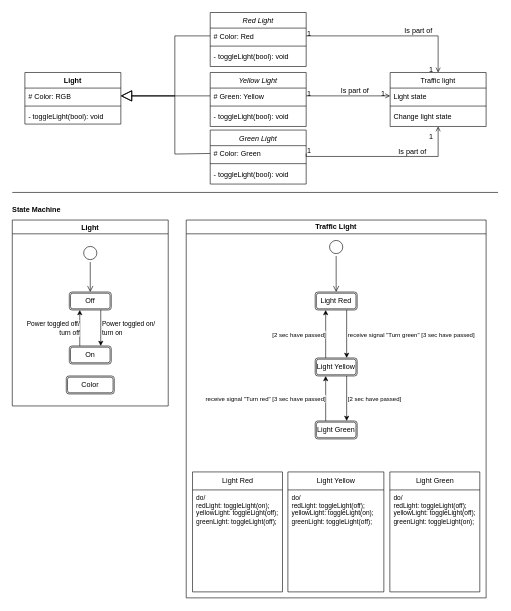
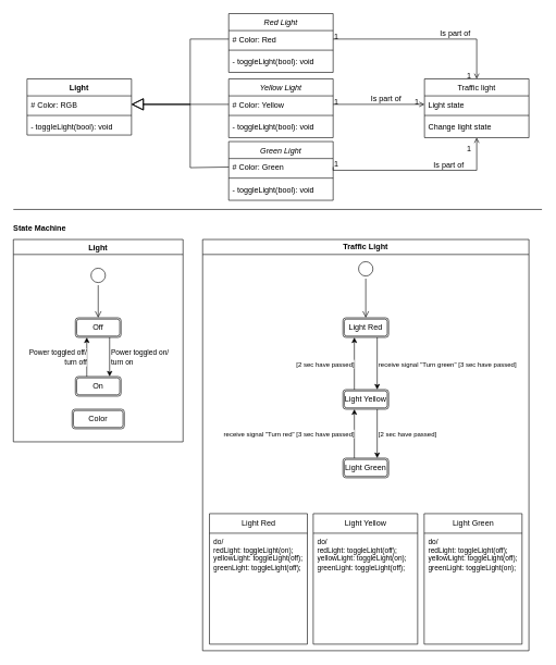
  <mxCell id="0" />
  <mxCell id="1" parent="0" />
  <mxCell id="2" value="Red Light" style="swimlane;fontStyle=2;align=center;verticalAlign=top;childLayout=stackLayout;horizontal=1;startSize=26;horizontalStack=0;resizeParent=1;resizeLast=0;collapsible=1;marginBottom=0;rounded=0;shadow=0;strokeWidth=1;" parent="1" vertex="1"><mxGeometry x="350" y="20" width="160" height="90" as="geometry"><mxRectangle x="230" y="140" width="160" height="26" as="alternateBounds" /></mxGeometry></mxCell>
  <mxCell id="3" value="# Color: Red" style="text;align=left;verticalAlign=top;spacingLeft=4;spacingRight=4;overflow=hidden;rotatable=0;points=[[0,0.5],[1,0.5]];portConstraint=eastwest;" parent="2" vertex="1"><mxGeometry y="26" width="160" height="26" as="geometry" /></mxCell>
  <mxCell id="4" value="" style="line;html=1;strokeWidth=1;align=left;verticalAlign=middle;spacingTop=-1;spacingLeft=3;spacingRight=3;rotatable=0;labelPosition=right;points=[];portConstraint=eastwest;" parent="2" vertex="1"><mxGeometry y="52" width="160" height="8" as="geometry" /></mxCell>
  <mxCell id="5" value="- toggleLight(bool): void" style="text;align=left;verticalAlign=top;spacingLeft=4;spacingRight=4;overflow=hidden;rotatable=0;points=[[0,0.5],[1,0.5]];portConstraint=eastwest;" parent="2" vertex="1"><mxGeometry y="60" width="160" height="26" as="geometry" /></mxCell>
  <mxCell id="6" value="Traffic light" style="swimlane;fontStyle=0;align=center;verticalAlign=top;childLayout=stackLayout;horizontal=1;startSize=26;horizontalStack=0;resizeParent=1;resizeLast=0;collapsible=1;marginBottom=0;rounded=0;shadow=0;strokeWidth=1;" parent="1" vertex="1"><mxGeometry x="650" y="120" width="160" height="90" as="geometry"><mxRectangle x="550" y="140" width="160" height="26" as="alternateBounds" /></mxGeometry></mxCell>
  <mxCell id="7" value="Light state" style="text;align=left;verticalAlign=top;spacingLeft=4;spacingRight=4;overflow=hidden;rotatable=0;points=[[0,0.5],[1,0.5]];portConstraint=eastwest;" parent="6" vertex="1"><mxGeometry y="26" width="160" height="26" as="geometry" /></mxCell>
  <mxCell id="8" value="" style="line;html=1;strokeWidth=1;align=left;verticalAlign=middle;spacingTop=-1;spacingLeft=3;spacingRight=3;rotatable=0;labelPosition=right;points=[];portConstraint=eastwest;" parent="6" vertex="1"><mxGeometry y="52" width="160" height="8" as="geometry" /></mxCell>
  <mxCell id="9" value="Change light state" style="text;align=left;verticalAlign=top;spacingLeft=4;spacingRight=4;overflow=hidden;rotatable=0;points=[[0,0.5],[1,0.5]];portConstraint=eastwest;" parent="6" vertex="1"><mxGeometry y="60" width="160" height="26" as="geometry" /></mxCell>
  <mxCell id="10" value="" style="endArrow=open;shadow=0;strokeWidth=1;rounded=0;curved=0;endFill=1;edgeStyle=elbowEdgeStyle;elbow=vertical;exitX=1;exitY=0.5;exitDx=0;exitDy=0;" parent="1" source="3" target="6" edge="1"><mxGeometry x="0.5" y="41" relative="1" as="geometry"><mxPoint x="720" y="202" as="sourcePoint" /><mxPoint x="880" y="202" as="targetPoint" /><mxPoint x="-40" y="32" as="offset" /><Array as="points"><mxPoint x="730" y="59" /></Array></mxGeometry></mxCell>
  <mxCell id="11" value="1" style="resizable=0;align=left;verticalAlign=bottom;labelBackgroundColor=none;fontSize=12;" parent="10" connectable="0" vertex="1"><mxGeometry x="-1" relative="1" as="geometry"><mxPoint y="4" as="offset" /></mxGeometry></mxCell>
  <mxCell id="12" value="1" style="resizable=0;align=right;verticalAlign=bottom;labelBackgroundColor=none;fontSize=12;" parent="10" connectable="0" vertex="1"><mxGeometry x="1" relative="1" as="geometry"><mxPoint x="-7" y="4" as="offset" /></mxGeometry></mxCell>
  <mxCell id="13" value="Is part of" style="text;html=1;resizable=0;points=[];;align=center;verticalAlign=middle;labelBackgroundColor=none;rounded=0;shadow=0;strokeWidth=1;fontSize=12;" parent="10" vertex="1" connectable="0"><mxGeometry x="0.5" y="49" relative="1" as="geometry"><mxPoint x="-25" y="40" as="offset" /></mxGeometry></mxCell>
  <mxCell id="14" value="" style="line;strokeWidth=1;fillColor=none;align=left;verticalAlign=middle;spacingTop=-1;spacingLeft=3;spacingRight=3;rotatable=0;labelPosition=right;points=[];portConstraint=eastwest;strokeColor=inherit;" vertex="1" parent="1"><mxGeometry x="20" y="316" width="810" height="8" as="geometry" /></mxCell>
  <mxCell id="15" value="State Machine" style="text;align=center;fontStyle=1;verticalAlign=middle;spacingLeft=3;spacingRight=3;strokeColor=none;rotatable=0;points=[[0,0.5],[1,0.5]];portConstraint=eastwest;html=1;" vertex="1" parent="1"><mxGeometry x="20" y="336" width="80" height="26" as="geometry" /></mxCell>
  <mxCell id="16" value="Light" style="swimlane;" vertex="1" parent="1"><mxGeometry x="20" y="366" width="260" height="310" as="geometry" /></mxCell>
  <mxCell id="17" value="Off" style="shape=ext;double=1;rounded=1;whiteSpace=wrap;html=1;" vertex="1" parent="16"><mxGeometry x="95" y="120" width="70" height="30" as="geometry" /></mxCell>
  <mxCell id="18" value="On" style="shape=ext;double=1;rounded=1;whiteSpace=wrap;html=1;" vertex="1" parent="16"><mxGeometry x="95" y="210" width="70" height="30" as="geometry" /></mxCell>
  <mxCell id="19" value="" style="endArrow=classic;html=1;rounded=0;exitX=0.75;exitY=1;exitDx=0;exitDy=0;entryX=0.75;entryY=0;entryDx=0;entryDy=0;" edge="1" parent="16" source="17" target="18"><mxGeometry relative="1" as="geometry"><mxPoint x="180" y="140" as="sourcePoint" /><mxPoint x="180" y="210" as="targetPoint" /></mxGeometry></mxCell>
  <mxCell id="20" value="Power toggled on/&lt;div&gt;turn on&lt;/div&gt;" style="edgeLabel;resizable=0;html=1;;align=left;verticalAlign=middle;labelPosition=right;verticalLabelPosition=middle;" connectable="0" vertex="1" parent="19"><mxGeometry relative="1" as="geometry" /></mxCell>
  <mxCell id="21" value="" style="endArrow=classic;html=1;rounded=0;entryX=0.25;entryY=1;entryDx=0;entryDy=0;labelPosition=left;verticalLabelPosition=middle;align=right;verticalAlign=middle;exitX=0.25;exitY=0;exitDx=0;exitDy=0;" edge="1" parent="16" source="18" target="17"><mxGeometry relative="1" as="geometry"><mxPoint x="120" y="190" as="sourcePoint" /><mxPoint x="158" y="220" as="targetPoint" /></mxGeometry></mxCell>
  <mxCell id="22" value="Power toggled off/&lt;div&gt;turn off&lt;/div&gt;" style="edgeLabel;resizable=0;html=1;;align=right;verticalAlign=middle;labelPosition=left;verticalLabelPosition=middle;" connectable="0" vertex="1" parent="21"><mxGeometry relative="1" as="geometry" /></mxCell>
  <mxCell id="23" value="Color" style="shape=ext;double=1;rounded=1;whiteSpace=wrap;html=1;" vertex="1" parent="16"><mxGeometry x="90" y="260" width="80" height="30" as="geometry" /></mxCell>
  <mxCell id="24" value="" style="ellipse;html=1;shape=startState;" vertex="1" parent="16"><mxGeometry x="115" y="40" width="30" height="30" as="geometry" /></mxCell>
  <mxCell id="25" value="" style="edgeStyle=orthogonalEdgeStyle;html=1;verticalAlign=bottom;endArrow=open;endSize=8;rounded=0;entryX=0.5;entryY=0;entryDx=0;entryDy=0;" edge="1" source="24" parent="16" target="17"><mxGeometry relative="1" as="geometry"><mxPoint x="216" y="120" as="targetPoint" /><Array as="points"><mxPoint x="130" y="90" /><mxPoint x="130" y="90" /></Array></mxGeometry></mxCell>
  <mxCell id="26" value="Traffic Light" style="swimlane;whiteSpace=wrap;html=1;" vertex="1" parent="1"><mxGeometry x="310" y="366" width="500" height="630" as="geometry" /></mxCell>
  <mxCell id="27" value="Light Red" style="shape=ext;double=1;rounded=1;whiteSpace=wrap;html=1;" vertex="1" parent="26"><mxGeometry x="215" y="120" width="70" height="30" as="geometry" /></mxCell>
  <mxCell id="28" value="Light Green" style="shape=ext;double=1;rounded=1;whiteSpace=wrap;html=1;" vertex="1" parent="26"><mxGeometry x="215" y="335" width="70" height="30" as="geometry" /></mxCell>
  <mxCell id="29" value="Light Yellow" style="shape=ext;double=1;rounded=1;whiteSpace=wrap;html=1;" vertex="1" parent="26"><mxGeometry x="215" y="230" width="70" height="30" as="geometry" /></mxCell>
  <mxCell id="30" value="" style="ellipse;html=1;shape=startState;" vertex="1" parent="26"><mxGeometry x="235" y="30" width="30" height="30" as="geometry" /></mxCell>
  <mxCell id="31" value="" style="edgeStyle=orthogonalEdgeStyle;html=1;verticalAlign=bottom;endArrow=open;endSize=8;rounded=0;entryX=0.5;entryY=0;entryDx=0;entryDy=0;" edge="1" source="30" parent="26" target="27"><mxGeometry relative="1" as="geometry"><mxPoint x="250" y="120" as="targetPoint" /></mxGeometry></mxCell>
  <mxCell id="32" value="" style="endArrow=classic;html=1;rounded=0;exitX=0.75;exitY=1;exitDx=0;exitDy=0;entryX=0.75;entryY=0;entryDx=0;entryDy=0;fontSize=11;horizontal=1;" edge="1" parent="26" source="27" target="29"><mxGeometry relative="1" as="geometry"><mxPoint x="321" y="160" as="sourcePoint" /><mxPoint x="321" y="220" as="targetPoint" /></mxGeometry></mxCell>
  <mxCell id="33" value="&lt;font style=&quot;font-size: 10px;&quot;&gt;receive signal &quot;Turn green&quot; [3 sec have passed]&lt;/font&gt;" style="edgeLabel;resizable=0;html=1;;align=left;verticalAlign=middle;labelPosition=right;verticalLabelPosition=middle;" connectable="0" vertex="1" parent="32"><mxGeometry relative="1" as="geometry" /></mxCell>
  <mxCell id="34" value="" style="endArrow=classic;html=1;rounded=0;exitX=0.75;exitY=1;exitDx=0;exitDy=0;entryX=0.75;entryY=0;entryDx=0;entryDy=0;" edge="1" parent="26" source="29" target="28"><mxGeometry relative="1" as="geometry"><mxPoint x="321" y="270" as="sourcePoint" /><mxPoint x="321" y="330" as="targetPoint" /></mxGeometry></mxCell>
  <mxCell id="35" value="&lt;span style=&quot;font-size: 10px;&quot;&gt;[2 sec have passed]&lt;/span&gt;" style="edgeLabel;resizable=0;html=1;;align=left;verticalAlign=middle;labelPosition=right;verticalLabelPosition=middle;" connectable="0" vertex="1" parent="34"><mxGeometry relative="1" as="geometry" /></mxCell>
  <mxCell id="36" value="" style="endArrow=classic;html=1;rounded=0;entryX=0.25;entryY=1;entryDx=0;entryDy=0;labelPosition=left;verticalLabelPosition=middle;align=right;verticalAlign=middle;exitX=0.25;exitY=0;exitDx=0;exitDy=0;" edge="1" parent="26" source="29" target="27"><mxGeometry relative="1" as="geometry"><mxPoint x="191" y="220" as="sourcePoint" /><mxPoint x="191" y="160" as="targetPoint" /></mxGeometry></mxCell>
  <mxCell id="37" value="&lt;span style=&quot;font-size: 10px; text-align: left;&quot;&gt;[2 sec have passed]&lt;/span&gt;" style="edgeLabel;resizable=0;html=1;;align=right;verticalAlign=middle;labelPosition=left;verticalLabelPosition=middle;" connectable="0" vertex="1" parent="36"><mxGeometry relative="1" as="geometry" /></mxCell>
  <mxCell id="38" value="" style="endArrow=classic;html=1;rounded=0;entryX=0.25;entryY=1;entryDx=0;entryDy=0;labelPosition=left;verticalLabelPosition=middle;align=right;verticalAlign=middle;exitX=0.25;exitY=0;exitDx=0;exitDy=0;" edge="1" parent="26" source="28" target="29"><mxGeometry relative="1" as="geometry"><mxPoint x="181" y="330" as="sourcePoint" /><mxPoint x="181" y="270" as="targetPoint" /></mxGeometry></mxCell>
  <mxCell id="39" value="&lt;span style=&quot;font-size: 10px; text-align: left;&quot;&gt;receive signal &quot;Turn red&quot; [3 sec have passed]&lt;/span&gt;" style="edgeLabel;resizable=0;html=1;;align=right;verticalAlign=middle;labelPosition=left;verticalLabelPosition=middle;" connectable="0" vertex="1" parent="38"><mxGeometry relative="1" as="geometry" /></mxCell>
  <mxCell id="40" value="Light Green" style="swimlane;fontStyle=0;childLayout=stackLayout;horizontal=1;startSize=30;fillColor=none;horizontalStack=0;resizeParent=1;resizeParentMax=0;resizeLast=0;collapsible=1;marginBottom=0;whiteSpace=wrap;html=1;" vertex="1" parent="26"><mxGeometry x="339.5" y="420" width="150" height="200" as="geometry" /></mxCell>
  <mxCell id="41" value="&lt;div style=&quot;font-size: 11px;&quot;&gt;do/&lt;/div&gt;&lt;div style=&quot;font-size: 11px;&quot;&gt;redLight: toggleLight(off);&lt;/div&gt;&lt;div style=&quot;font-size: 11px;&quot;&gt;&lt;div&gt;&lt;span style=&quot;background-color: initial;&quot;&gt;yellow&lt;/span&gt;Light: toggleLight(off);&lt;/div&gt;&lt;div&gt;&lt;span style=&quot;background-color: initial;&quot;&gt;green&lt;/span&gt;Light: toggleLight(on);&lt;/div&gt;&lt;div&gt;&lt;br&gt;&lt;/div&gt;&lt;/div&gt;&lt;div style=&quot;font-size: 11px;&quot;&gt;&lt;br&gt;&lt;/div&gt;&lt;div style=&quot;font-size: 11px;&quot;&gt;&lt;br&gt;&lt;/div&gt;&lt;div style=&quot;font-size: 11px;&quot;&gt;&lt;br&gt;&lt;br&gt;&lt;/div&gt;" style="text;strokeColor=none;fillColor=none;align=left;verticalAlign=top;spacingLeft=4;spacingRight=4;overflow=hidden;rotatable=0;points=[[0,0.5],[1,0.5]];portConstraint=eastwest;whiteSpace=wrap;html=1;" vertex="1" parent="40"><mxGeometry y="30" width="150" height="170" as="geometry" /></mxCell>
  <mxCell id="42" value="Light Yellow" style="swimlane;fontStyle=0;childLayout=stackLayout;horizontal=1;startSize=30;fillColor=none;horizontalStack=0;resizeParent=1;resizeParentMax=0;resizeLast=0;collapsible=1;marginBottom=0;whiteSpace=wrap;html=1;" vertex="1" parent="26"><mxGeometry x="169.5" y="420" width="160" height="200" as="geometry" /></mxCell>
  <mxCell id="43" value="&lt;div style=&quot;font-size: 11px;&quot;&gt;do/&lt;/div&gt;&lt;div style=&quot;font-size: 11px;&quot;&gt;redLight: toggleLight(off);&lt;/div&gt;&lt;div style=&quot;font-size: 11px;&quot;&gt;&lt;div&gt;&lt;span style=&quot;background-color: initial;&quot;&gt;yellow&lt;/span&gt;Light: toggleLight(on);&lt;/div&gt;&lt;div&gt;&lt;span style=&quot;background-color: initial;&quot;&gt;green&lt;/span&gt;Light: toggleLight(off);&lt;/div&gt;&lt;div&gt;&lt;br&gt;&lt;/div&gt;&lt;/div&gt;&lt;div style=&quot;font-size: 11px;&quot;&gt;&lt;br&gt;&lt;/div&gt;&lt;div style=&quot;font-size: 11px;&quot;&gt;&lt;br&gt;&lt;/div&gt;&lt;div style=&quot;font-size: 11px;&quot;&gt;&lt;br&gt;&lt;br&gt;&lt;/div&gt;" style="text;strokeColor=none;fillColor=none;align=left;verticalAlign=top;spacingLeft=4;spacingRight=4;overflow=hidden;rotatable=0;points=[[0,0.5],[1,0.5]];portConstraint=eastwest;whiteSpace=wrap;html=1;" vertex="1" parent="42"><mxGeometry y="30" width="160" height="170" as="geometry" /></mxCell>
  <mxCell id="44" value="Light Red" style="swimlane;fontStyle=0;childLayout=stackLayout;horizontal=1;startSize=30;fillColor=none;horizontalStack=0;resizeParent=1;resizeParentMax=0;resizeLast=0;collapsible=1;marginBottom=0;whiteSpace=wrap;html=1;" vertex="1" parent="26"><mxGeometry x="10.5" y="420" width="150" height="200" as="geometry" /></mxCell>
  <mxCell id="45" value="&lt;div style=&quot;font-size: 11px;&quot;&gt;&lt;font style=&quot;font-size: 11px;&quot;&gt;do/&lt;/font&gt;&lt;/div&gt;&lt;div style=&quot;font-size: 11px;&quot;&gt;&lt;font style=&quot;font-size: 11px;&quot;&gt;redLight: toggleLight(on);&lt;/font&gt;&lt;/div&gt;&lt;div style=&quot;font-size: 11px;&quot;&gt;&lt;font style=&quot;font-size: 11px;&quot;&gt;&lt;div&gt;yellowLight: toggleLight(off);&lt;/div&gt;&lt;div&gt;&lt;div&gt;greenLight: toggleLight(off);&lt;/div&gt;&lt;/div&gt;&lt;div&gt;&lt;br&gt;&lt;/div&gt;&lt;/font&gt;&lt;/div&gt;&lt;div style=&quot;font-size: 11px;&quot;&gt;&lt;font style=&quot;font-size: 11px;&quot;&gt;&lt;br&gt;&lt;/font&gt;&lt;/div&gt;&lt;div style=&quot;font-size: 11px;&quot;&gt;&lt;font style=&quot;font-size: 11px;&quot;&gt;&lt;br&gt;&lt;/font&gt;&lt;/div&gt;&lt;div style=&quot;font-size: 11px;&quot;&gt;&lt;br&gt;&lt;/div&gt;" style="text;strokeColor=none;fillColor=none;align=left;verticalAlign=top;spacingLeft=4;spacingRight=4;overflow=hidden;rotatable=0;points=[[0,0.5],[1,0.5]];portConstraint=eastwest;whiteSpace=wrap;html=1;" vertex="1" parent="44"><mxGeometry y="30" width="150" height="170" as="geometry" /></mxCell>
  <mxCell id="46" value="Yellow Light" style="swimlane;fontStyle=2;align=center;verticalAlign=top;childLayout=stackLayout;horizontal=1;startSize=26;horizontalStack=0;resizeParent=1;resizeLast=0;collapsible=1;marginBottom=0;rounded=0;shadow=0;strokeWidth=1;" vertex="1" parent="1"><mxGeometry x="350" y="120" width="160" height="90" as="geometry"><mxRectangle x="230" y="140" width="160" height="26" as="alternateBounds" /></mxGeometry></mxCell>
- <mxCell id="47" value="# Green: Yellow" style="text;align=left;verticalAlign=top;spacingLeft=4;spacingRight=4;overflow=hidden;rotatable=0;points=[[0,0.5],[1,0.5]];portConstraint=eastwest;" vertex="1" parent="46"><mxGeometry y="26" width="160" height="26" as="geometry" /></mxCell>
+ <mxCell id="47" value="# Color: Yellow" style="text;align=left;verticalAlign=top;spacingLeft=4;spacingRight=4;overflow=hidden;rotatable=0;points=[[0,0.5],[1,0.5]];portConstraint=eastwest;" vertex="1" parent="46"><mxGeometry y="26" width="160" height="26" as="geometry" /></mxCell>
  <mxCell id="48" value="" style="line;html=1;strokeWidth=1;align=left;verticalAlign=middle;spacingTop=-1;spacingLeft=3;spacingRight=3;rotatable=0;labelPosition=right;points=[];portConstraint=eastwest;" vertex="1" parent="46"><mxGeometry y="52" width="160" height="8" as="geometry" /></mxCell>
  <mxCell id="49" value="- toggleLight(bool): void" style="text;align=left;verticalAlign=top;spacingLeft=4;spacingRight=4;overflow=hidden;rotatable=0;points=[[0,0.5],[1,0.5]];portConstraint=eastwest;" vertex="1" parent="46"><mxGeometry y="60" width="160" height="26" as="geometry" /></mxCell>
  <mxCell id="50" value="Green Light" style="swimlane;fontStyle=2;align=center;verticalAlign=top;childLayout=stackLayout;horizontal=1;startSize=26;horizontalStack=0;resizeParent=1;resizeLast=0;collapsible=1;marginBottom=0;rounded=0;shadow=0;strokeWidth=1;" vertex="1" parent="1"><mxGeometry x="350" y="216" width="160" height="90" as="geometry"><mxRectangle x="230" y="140" width="160" height="26" as="alternateBounds" /></mxGeometry></mxCell>
  <mxCell id="51" value="# Color: Green" style="text;align=left;verticalAlign=top;spacingLeft=4;spacingRight=4;overflow=hidden;rotatable=0;points=[[0,0.5],[1,0.5]];portConstraint=eastwest;" vertex="1" parent="50"><mxGeometry y="26" width="160" height="26" as="geometry" /></mxCell>
  <mxCell id="52" value="" style="line;html=1;strokeWidth=1;align=left;verticalAlign=middle;spacingTop=-1;spacingLeft=3;spacingRight=3;rotatable=0;labelPosition=right;points=[];portConstraint=eastwest;" vertex="1" parent="50"><mxGeometry y="52" width="160" height="8" as="geometry" /></mxCell>
  <mxCell id="53" value="- toggleLight(bool): void" style="text;align=left;verticalAlign=top;spacingLeft=4;spacingRight=4;overflow=hidden;rotatable=0;points=[[0,0.5],[1,0.5]];portConstraint=eastwest;" vertex="1" parent="50"><mxGeometry y="60" width="160" height="26" as="geometry" /></mxCell>
  <mxCell id="54" value="" style="endArrow=open;shadow=0;strokeWidth=1;rounded=0;curved=0;endFill=1;edgeStyle=elbowEdgeStyle;elbow=vertical;exitX=1;exitY=0.5;exitDx=0;exitDy=0;entryX=0;entryY=0.5;entryDx=0;entryDy=0;" edge="1" parent="1" source="47" target="7"><mxGeometry x="0.5" y="41" relative="1" as="geometry"><mxPoint x="520" y="75" as="sourcePoint" /><mxPoint x="620" y="75" as="targetPoint" /><mxPoint x="-40" y="32" as="offset" /></mxGeometry></mxCell>
  <mxCell id="55" value="1" style="resizable=0;align=left;verticalAlign=bottom;labelBackgroundColor=none;fontSize=12;" connectable="0" vertex="1" parent="54"><mxGeometry x="-1" relative="1" as="geometry"><mxPoint y="4" as="offset" /></mxGeometry></mxCell>
  <mxCell id="56" value="1" style="resizable=0;align=right;verticalAlign=bottom;labelBackgroundColor=none;fontSize=12;" connectable="0" vertex="1" parent="54"><mxGeometry x="1" relative="1" as="geometry"><mxPoint x="-7" y="4" as="offset" /></mxGeometry></mxCell>
  <mxCell id="57" value="Is part of" style="text;html=1;resizable=0;points=[];;align=center;verticalAlign=middle;labelBackgroundColor=none;rounded=0;shadow=0;strokeWidth=1;fontSize=12;" vertex="1" connectable="0" parent="54"><mxGeometry x="0.5" y="49" relative="1" as="geometry"><mxPoint x="-25" y="40" as="offset" /></mxGeometry></mxCell>
  <mxCell id="58" value="" style="endArrow=open;shadow=0;strokeWidth=1;rounded=0;curved=0;endFill=1;edgeStyle=elbowEdgeStyle;elbow=vertical;exitX=1;exitY=0.5;exitDx=0;exitDy=0;entryX=0.5;entryY=1;entryDx=0;entryDy=0;" edge="1" parent="1" source="51" target="6"><mxGeometry x="0.5" y="41" relative="1" as="geometry"><mxPoint x="530" y="85" as="sourcePoint" /><mxPoint x="630" y="85" as="targetPoint" /><mxPoint x="-40" y="32" as="offset" /><Array as="points"><mxPoint x="650" y="260" /></Array></mxGeometry></mxCell>
  <mxCell id="59" value="1" style="resizable=0;align=left;verticalAlign=bottom;labelBackgroundColor=none;fontSize=12;" connectable="0" vertex="1" parent="58"><mxGeometry x="-1" relative="1" as="geometry"><mxPoint y="4" as="offset" /></mxGeometry></mxCell>
  <mxCell id="60" value="1" style="resizable=0;align=right;verticalAlign=top;labelBackgroundColor=none;fontSize=12;" connectable="0" vertex="1" parent="58"><mxGeometry x="1" relative="1" as="geometry"><mxPoint x="-7" y="4" as="offset" /></mxGeometry></mxCell>
  <mxCell id="61" value="Is part of" style="text;html=1;resizable=0;points=[];;align=center;verticalAlign=middle;labelBackgroundColor=none;rounded=0;shadow=0;strokeWidth=1;fontSize=12;" vertex="1" connectable="0" parent="58"><mxGeometry x="0.5" y="49" relative="1" as="geometry"><mxPoint x="-25" y="40" as="offset" /></mxGeometry></mxCell>
  <mxCell id="62" value="Light" style="swimlane;fontStyle=1;align=center;verticalAlign=top;childLayout=stackLayout;horizontal=1;startSize=26;horizontalStack=0;resizeParent=1;resizeParentMax=0;resizeLast=0;collapsible=1;marginBottom=0;whiteSpace=wrap;html=1;" vertex="1" parent="1"><mxGeometry x="41" y="120" width="160" height="86" as="geometry" /></mxCell>
  <mxCell id="63" value="# Color: RGB" style="text;strokeColor=none;fillColor=none;align=left;verticalAlign=top;spacingLeft=4;spacingRight=4;overflow=hidden;rotatable=0;points=[[0,0.5],[1,0.5]];portConstraint=eastwest;whiteSpace=wrap;html=1;" vertex="1" parent="62"><mxGeometry y="26" width="160" height="26" as="geometry" /></mxCell>
  <mxCell id="64" value="" style="line;strokeWidth=1;fillColor=none;align=left;verticalAlign=middle;spacingTop=-1;spacingLeft=3;spacingRight=3;rotatable=0;labelPosition=right;points=[];portConstraint=eastwest;strokeColor=inherit;" vertex="1" parent="62"><mxGeometry y="52" width="160" height="8" as="geometry" /></mxCell>
  <mxCell id="65" value="- toggleLight(bool): void" style="text;strokeColor=none;fillColor=none;align=left;verticalAlign=top;spacingLeft=4;spacingRight=4;overflow=hidden;rotatable=0;points=[[0,0.5],[1,0.5]];portConstraint=eastwest;whiteSpace=wrap;html=1;" vertex="1" parent="62"><mxGeometry y="60" width="160" height="26" as="geometry" /></mxCell>
  <mxCell id="66" value="" style="endArrow=block;endSize=16;endFill=0;html=1;rounded=0;exitX=0;exitY=0.5;exitDx=0;exitDy=0;entryX=1;entryY=0.5;entryDx=0;entryDy=0;" edge="1" parent="1" source="3" target="63"><mxGeometry width="160" relative="1" as="geometry"><mxPoint x="341" y="246" as="sourcePoint" /><mxPoint x="501" y="246" as="targetPoint" /><Array as="points"><mxPoint x="291" y="59" /><mxPoint x="291" y="159" /></Array></mxGeometry></mxCell>
  <mxCell id="67" value="" style="endArrow=block;endSize=16;endFill=0;html=1;rounded=0;exitX=0;exitY=0.5;exitDx=0;exitDy=0;entryX=1;entryY=0.5;entryDx=0;entryDy=0;" edge="1" parent="1" source="51" target="63"><mxGeometry width="160" relative="1" as="geometry"><mxPoint x="360" y="69" as="sourcePoint" /><mxPoint x="211" y="152" as="targetPoint" /><Array as="points"><mxPoint x="291" y="256" /><mxPoint x="291" y="159" /></Array></mxGeometry></mxCell>
  <mxCell id="68" value="" style="endArrow=block;endSize=16;endFill=0;html=1;rounded=0;exitX=0;exitY=0.5;exitDx=0;exitDy=0;entryX=1;entryY=0.5;entryDx=0;entryDy=0;" edge="1" parent="1" source="47" target="63"><mxGeometry width="160" relative="1" as="geometry"><mxPoint x="360" y="265" as="sourcePoint" /><mxPoint x="211" y="169" as="targetPoint" /><Array as="points"><mxPoint x="291" y="159" /></Array></mxGeometry></mxCell>
